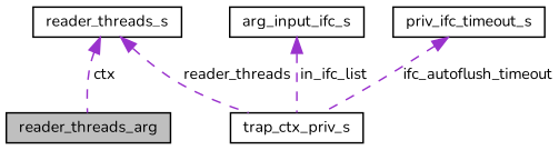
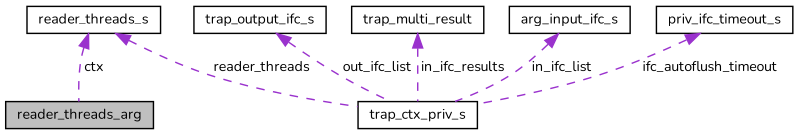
  digraph {
    fontname=Nunito
    rankdir=TB
    node [color=black fillcolor=white fontname=Nunito fontsize=10 shape=record style=filled]
    edge [color=darkorchid3 dir=back fontname=Nunito fontsize=10 labelfontname=Helvetica labelfontsize=10 style=dashed]
    n1 [fillcolor=grey75 fontcolor=black height=0.2 label=reader_threads_arg width=0.4]
    n2 [height=0.2 label=trap_ctx_priv_s width=0.4]
+   n3 [height=0.2 label=trap_output_ifc_s width=0.4]
+   n4 [height=0.2 label=trap_multi_result width=0.4]
    n5 [height=0.2 label=reader_threads_s width=0.4]
    n6 [height=0.2 label=arg_input_ifc_s width=0.4]
    n7 [height=0.2 label=priv_ifc_timeout_s width=0.4]
+   n3 -> n2 [label=" out_ifc_list"]
+   n4 -> n2 [label=" in_ifc_results"]
    n5 -> n1 [label=" ctx"]
    n5 -> n2 [label=" reader_threads"]
    n6 -> n2 [label=" in_ifc_list"]
    n7 -> n2 [label=" ifc_autoflush_timeout"]
  }
